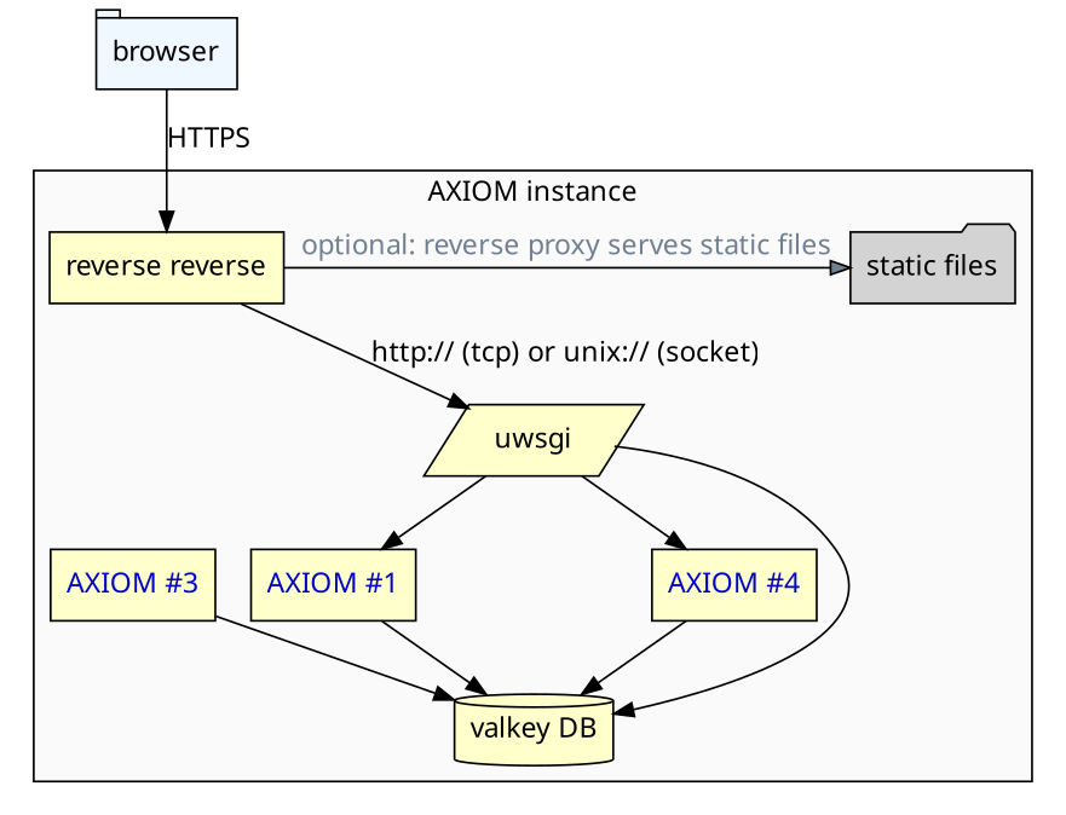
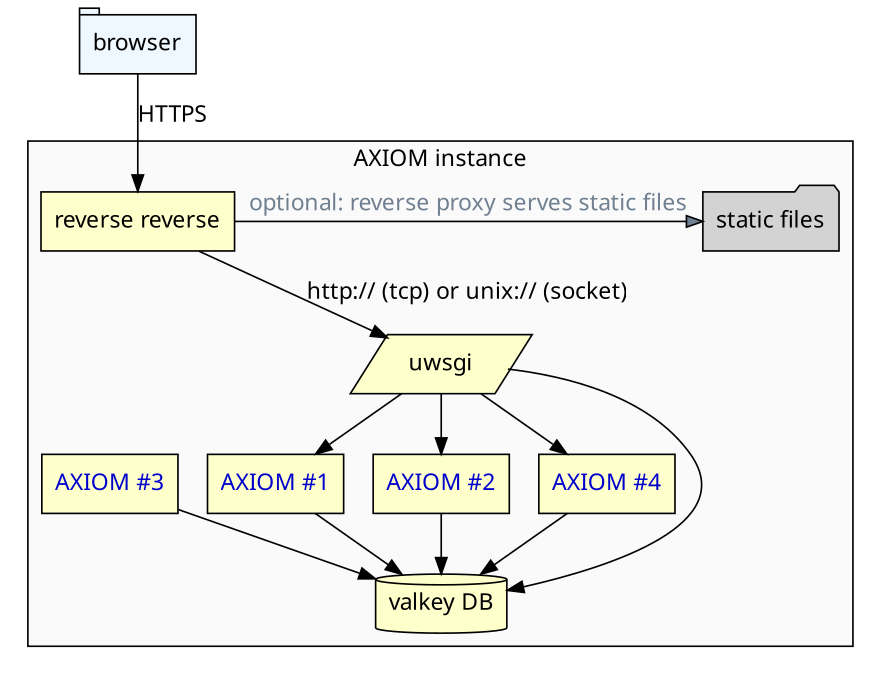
  digraph {
    node [fillcolor="#ffffcc" fontname=Sans shape=box style=filled]
    edge [fontname=Sans]
    n1 [label="reverse reverse"]
    n2 [fillcolor=lightgray label="static files" shape=folder]
    n3 [label=uwsgi shape=parallelogram]
    n4 [fontcolor=blue3 label="AXIOM #1"]
+   n5 [fontcolor=blue3 label="AXIOM #2"]
    n6 [fontcolor=blue3 label="AXIOM #3"]
    n7 [fontcolor=blue3 label="AXIOM #4"]
    n8 [label="valkey DB" shape=cylinder]
    n9 [fillcolor=aliceblue label=browser shape=tab]
    subgraph cluster_1 {
      bgcolor="#fafafa"
      fontname=Sans
      label="AXIOM instance"
      n3
      n4
+     n5
      n6
      n7
      n8
      subgraph sub_2 {
        bgcolor="#fafafa"
        fontname=Sans
        label="AXIOM instance"
        rank=same
        n1
        n2
      }
    }
    n1 -> n2 [fillcolor=slategray fontcolor=slategray label="optional: reverse proxy serves static files"]
    n1 -> n3 [label="http:// (tcp) or unix:// (socket)"]
    n3 -> n4
+   n3 -> n5
    n3 -> n7
    n3 -> n8
    n4 -> n8
+   n5 -> n8
    n6 -> n8
    n7 -> n8
    n9 -> n1 [label=HTTPS]
  }
